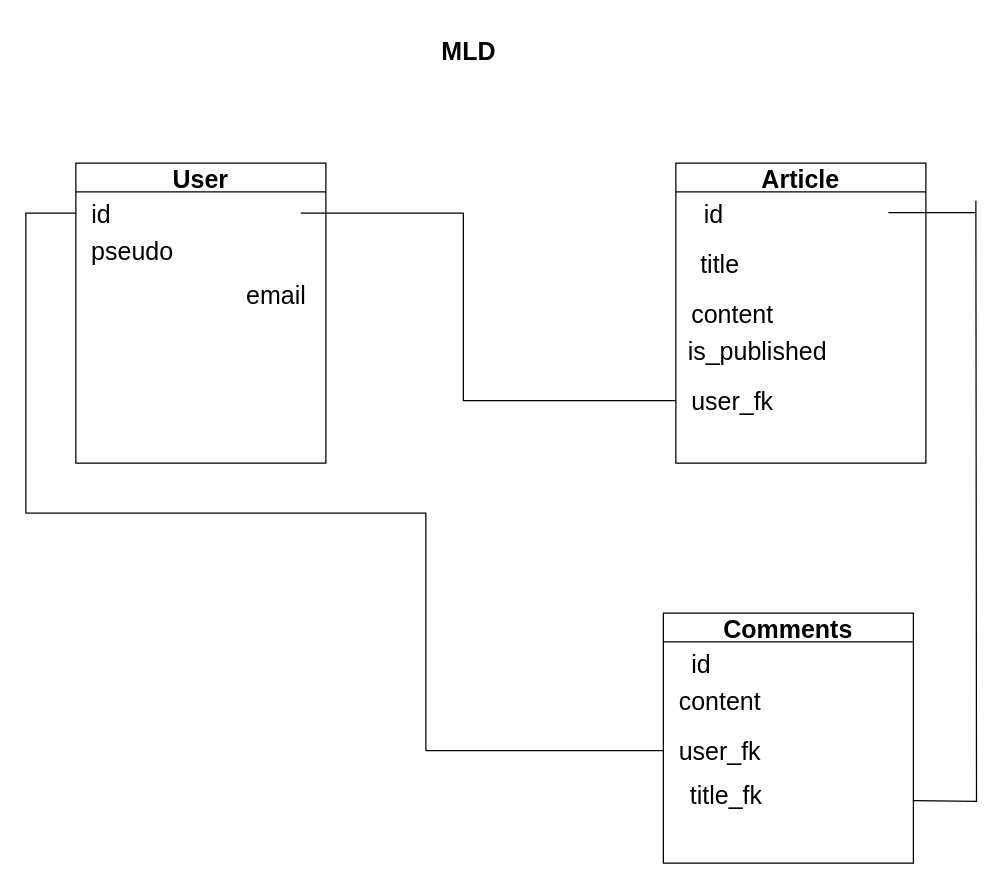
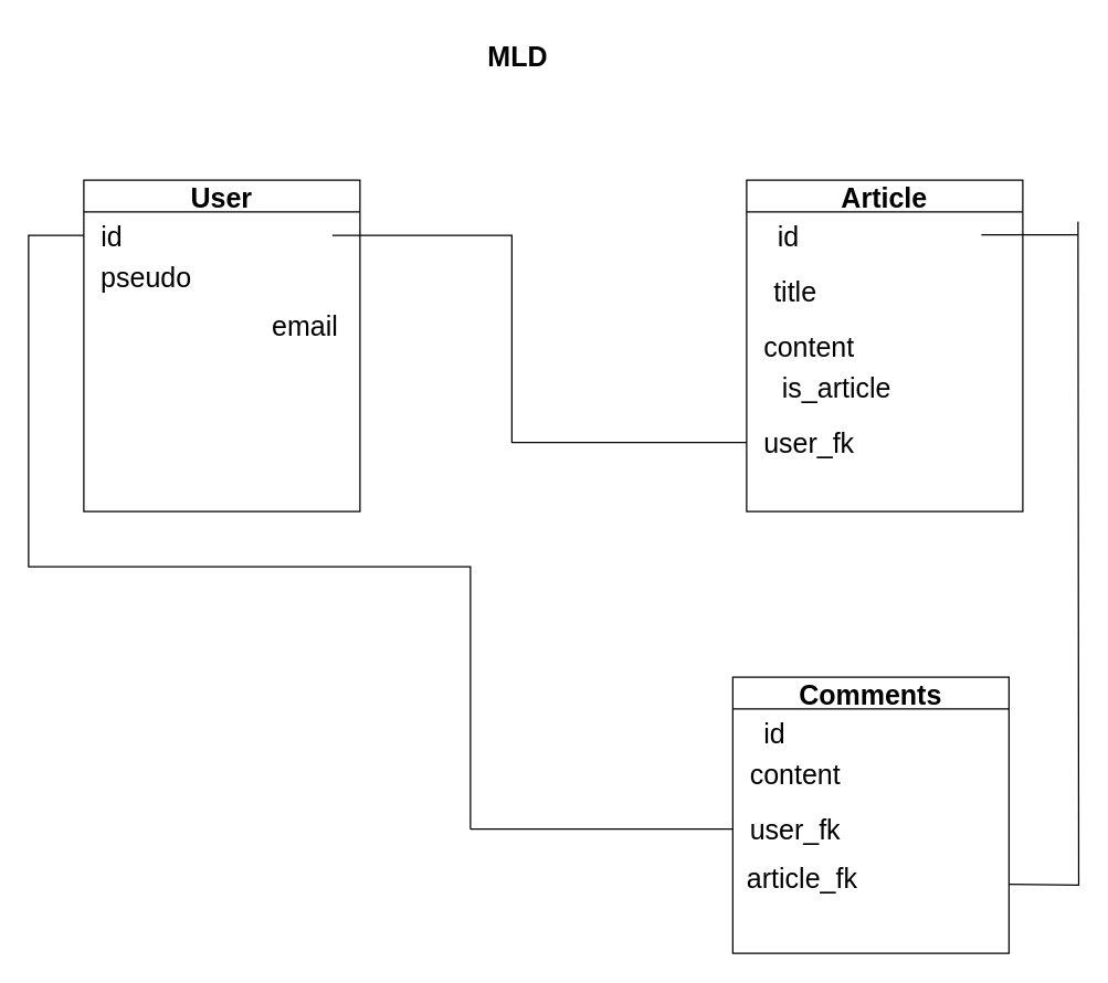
  <mxCell id="0" />
  <mxCell id="1" parent="0" />
  <mxCell id="2" value="MLD" style="text;html=1;align=center;verticalAlign=middle;resizable=0;points=[];autosize=1;strokeColor=none;fillColor=none;fontSize=20;fontStyle=1" parent="1" vertex="1"><mxGeometry x="339" y="20" width="70" height="40" as="geometry" /></mxCell>
  <mxCell id="3" style="edgeStyle=orthogonalEdgeStyle;rounded=0;orthogonalLoop=1;jettySize=auto;html=1;fontSize=20;endArrow=none;endFill=0;" parent="1" source="4" edge="1"><mxGeometry relative="1" as="geometry"><mxPoint x="340" y="600" as="targetPoint" /><Array as="points"><mxPoint x="20" y="170" /><mxPoint x="20" y="410" /><mxPoint x="340" y="410" /></Array></mxGeometry></mxCell>
  <mxCell id="4" value="User" style="swimlane;whiteSpace=wrap;html=1;fontSize=20;" parent="1" vertex="1"><mxGeometry x="60" y="130" width="200" height="240" as="geometry" /></mxCell>
  <mxCell id="5" value="pseudo" style="text;html=1;align=center;verticalAlign=middle;resizable=0;points=[];autosize=1;strokeColor=none;fillColor=none;fontSize=20;" parent="4" vertex="1"><mxGeometry y="50" width="90" height="40" as="geometry" /></mxCell>
  <mxCell id="6" value="email" style="text;html=1;align=center;verticalAlign=middle;resizable=0;points=[];autosize=1;strokeColor=none;fillColor=none;fontSize=20;" parent="4" vertex="1"><mxGeometry x="125" y="85" width="70" height="40" as="geometry" /></mxCell>
  <mxCell id="7" value="id" style="text;html=1;align=center;verticalAlign=middle;resizable=0;points=[];autosize=1;strokeColor=none;fillColor=none;fontSize=20;" parent="4" vertex="1"><mxGeometry y="20" width="40" height="40" as="geometry" /></mxCell>
  <mxCell id="8" style="edgeStyle=orthogonalEdgeStyle;rounded=0;orthogonalLoop=1;jettySize=auto;html=1;fontSize=20;endArrow=none;endFill=0;" parent="1" edge="1"><mxGeometry relative="1" as="geometry"><mxPoint x="780" y="160" as="targetPoint" /><mxPoint x="730" y="640" as="sourcePoint" /></mxGeometry></mxCell>
  <mxCell id="9" value="Comments" style="swimlane;whiteSpace=wrap;html=1;fontSize=20;" parent="1" vertex="1"><mxGeometry x="530" y="490" width="200" height="200" as="geometry" /></mxCell>
  <mxCell id="10" value="content" style="text;html=1;align=center;verticalAlign=middle;resizable=0;points=[];autosize=1;strokeColor=none;fillColor=none;fontSize=20;" parent="9" vertex="1"><mxGeometry y="50" width="90" height="40" as="geometry" /></mxCell>
  <mxCell id="11" value="id" style="text;html=1;align=center;verticalAlign=middle;resizable=0;points=[];autosize=1;strokeColor=none;fillColor=none;fontSize=20;" parent="9" vertex="1"><mxGeometry x="10" y="20" width="40" height="40" as="geometry" /></mxCell>
- <mxCell id="12" value="title_fk" style="text;html=1;align=center;verticalAlign=middle;resizable=0;points=[];autosize=1;strokeColor=none;fillColor=none;fontSize=20;" parent="9" vertex="1"><mxGeometry y="125" width="100" height="40" as="geometry" /></mxCell>
+ <mxCell id="12" value="article_fk" style="text;html=1;align=center;verticalAlign=middle;resizable=0;points=[];autosize=1;strokeColor=none;fillColor=none;fontSize=20;" parent="9" vertex="1"><mxGeometry y="125" width="100" height="40" as="geometry" /></mxCell>
  <mxCell id="13" value="user_fk" style="text;html=1;align=center;verticalAlign=middle;resizable=0;points=[];autosize=1;strokeColor=none;fillColor=none;fontSize=20;" parent="9" vertex="1"><mxGeometry y="90" width="90" height="40" as="geometry" /></mxCell>
  <mxCell id="14" style="edgeStyle=orthogonalEdgeStyle;rounded=0;orthogonalLoop=1;jettySize=auto;html=1;fontSize=20;endArrow=none;endFill=0;" parent="1" source="15" edge="1"><mxGeometry relative="1" as="geometry"><mxPoint x="240" y="170" as="targetPoint" /><Array as="points"><mxPoint x="370" y="320" /><mxPoint x="370" y="170" /></Array></mxGeometry></mxCell>
  <mxCell id="15" value="Article" style="swimlane;whiteSpace=wrap;html=1;fontSize=20;" parent="1" vertex="1"><mxGeometry x="540" y="130" width="200" height="240" as="geometry" /></mxCell>
  <mxCell id="16" value="title" style="text;html=1;align=center;verticalAlign=middle;resizable=0;points=[];autosize=1;strokeColor=none;fillColor=none;fontSize=20;" parent="15" vertex="1"><mxGeometry x="10" y="60" width="50" height="40" as="geometry" /></mxCell>
  <mxCell id="17" value="content" style="text;html=1;align=center;verticalAlign=middle;resizable=0;points=[];autosize=1;strokeColor=none;fillColor=none;fontSize=20;" parent="15" vertex="1"><mxGeometry y="100" width="90" height="40" as="geometry" /></mxCell>
  <mxCell id="18" value="user_fk" style="text;html=1;align=center;verticalAlign=middle;resizable=0;points=[];autosize=1;strokeColor=none;fillColor=none;fontSize=20;" parent="15" vertex="1"><mxGeometry y="170" width="90" height="40" as="geometry" /></mxCell>
  <mxCell id="19" value="id" style="text;html=1;align=center;verticalAlign=middle;resizable=0;points=[];autosize=1;strokeColor=none;fillColor=none;fontSize=20;" parent="15" vertex="1"><mxGeometry x="10" y="20" width="40" height="40" as="geometry" /></mxCell>
  <mxCell id="20" value="" style="endArrow=none;html=1;rounded=0;fontSize=20;" parent="15" edge="1"><mxGeometry width="50" height="50" relative="1" as="geometry"><mxPoint x="170" y="39.5" as="sourcePoint" /><mxPoint x="240" y="39.5" as="targetPoint" /></mxGeometry></mxCell>
- <mxCell id="21" value="&lt;font style=&quot;font-size: 20px;&quot;&gt;is_published&lt;/font&gt;" style="text;html=1;align=center;verticalAlign=middle;resizable=0;points=[];autosize=1;strokeColor=none;fillColor=none;" vertex="1" parent="15"><mxGeometry y="130" width="130" height="40" as="geometry" /></mxCell>
+ <mxCell id="21" value="&lt;font style=&quot;font-size: 20px;&quot;&gt;is_article&lt;/font&gt;" style="text;html=1;align=center;verticalAlign=middle;resizable=0;points=[];autosize=1;strokeColor=none;fillColor=none;" vertex="1" parent="15"><mxGeometry y="130" width="130" height="40" as="geometry" /></mxCell>
  <mxCell id="22" value="" style="edgeStyle=orthogonalEdgeStyle;rounded=0;orthogonalLoop=1;jettySize=auto;html=1;endArrow=none;endFill=0;" parent="1" source="13" edge="1"><mxGeometry relative="1" as="geometry"><mxPoint x="340" y="600" as="targetPoint" /></mxGeometry></mxCell>
